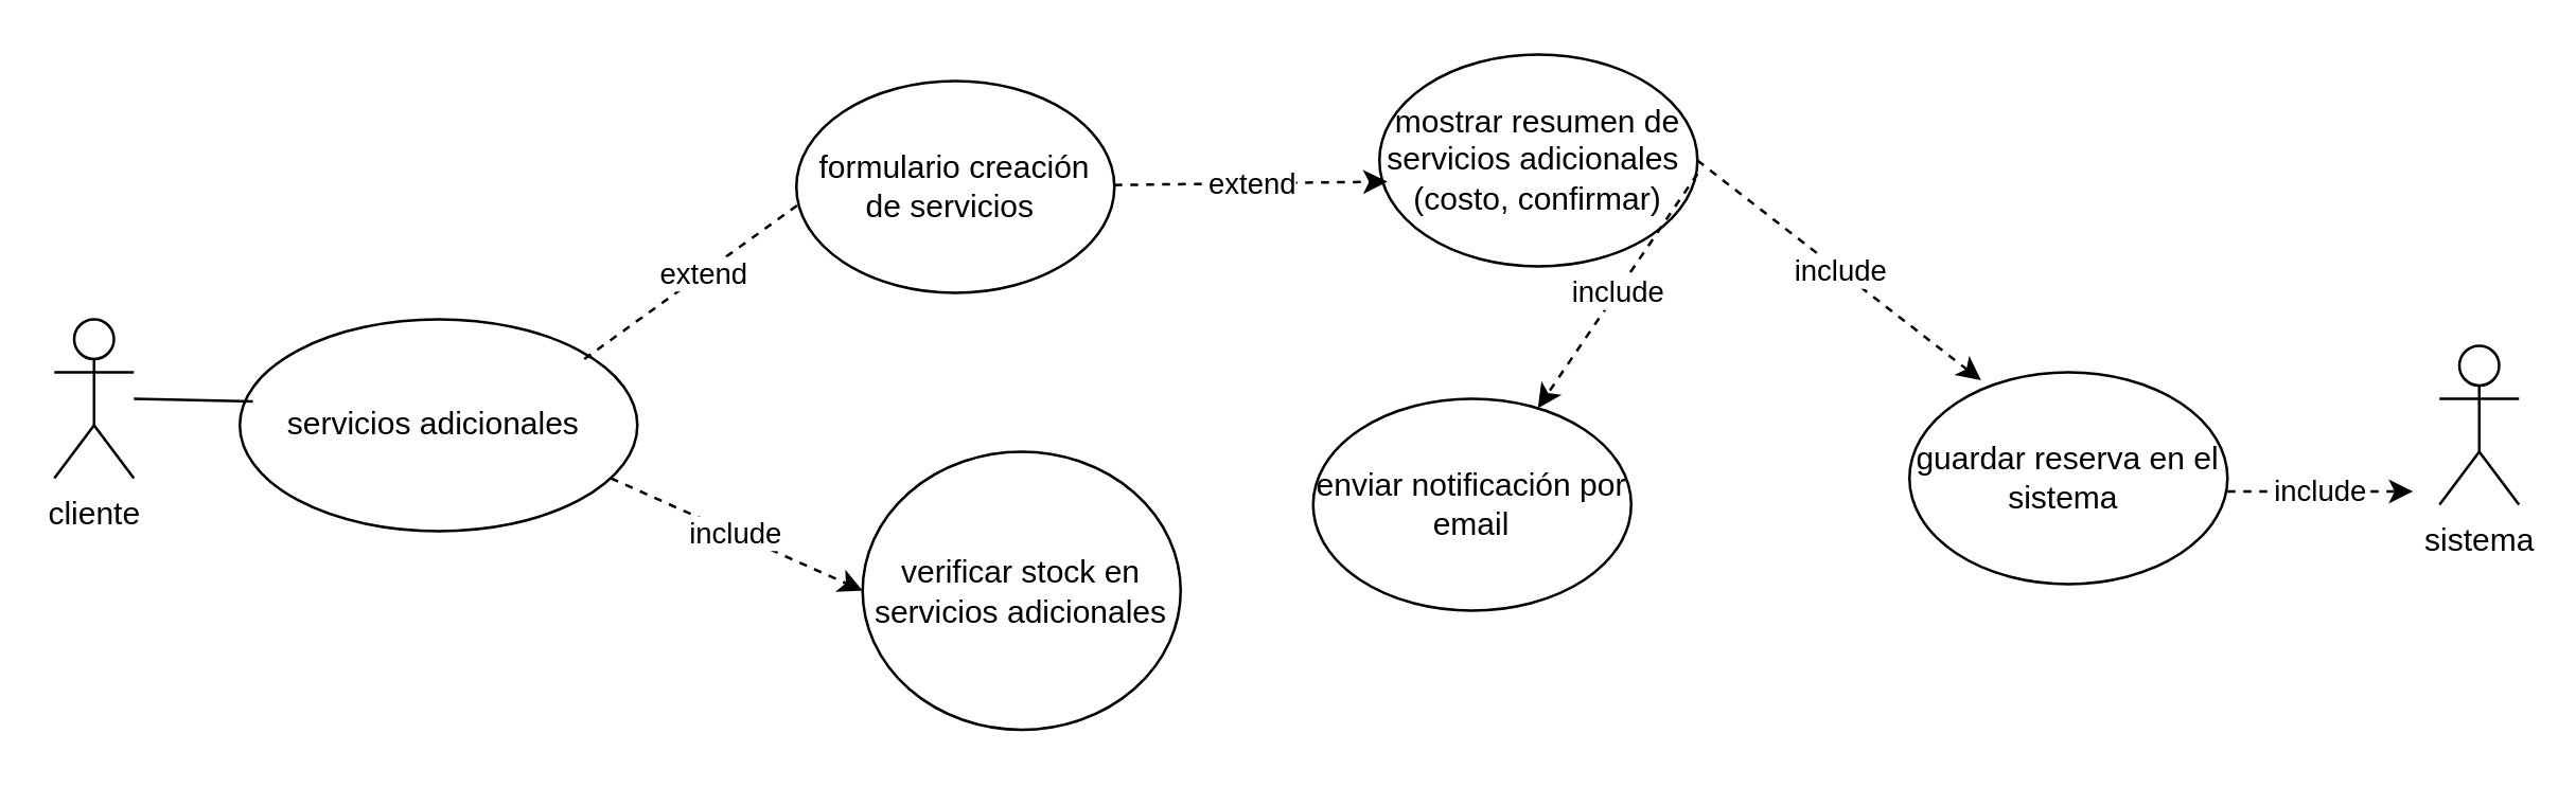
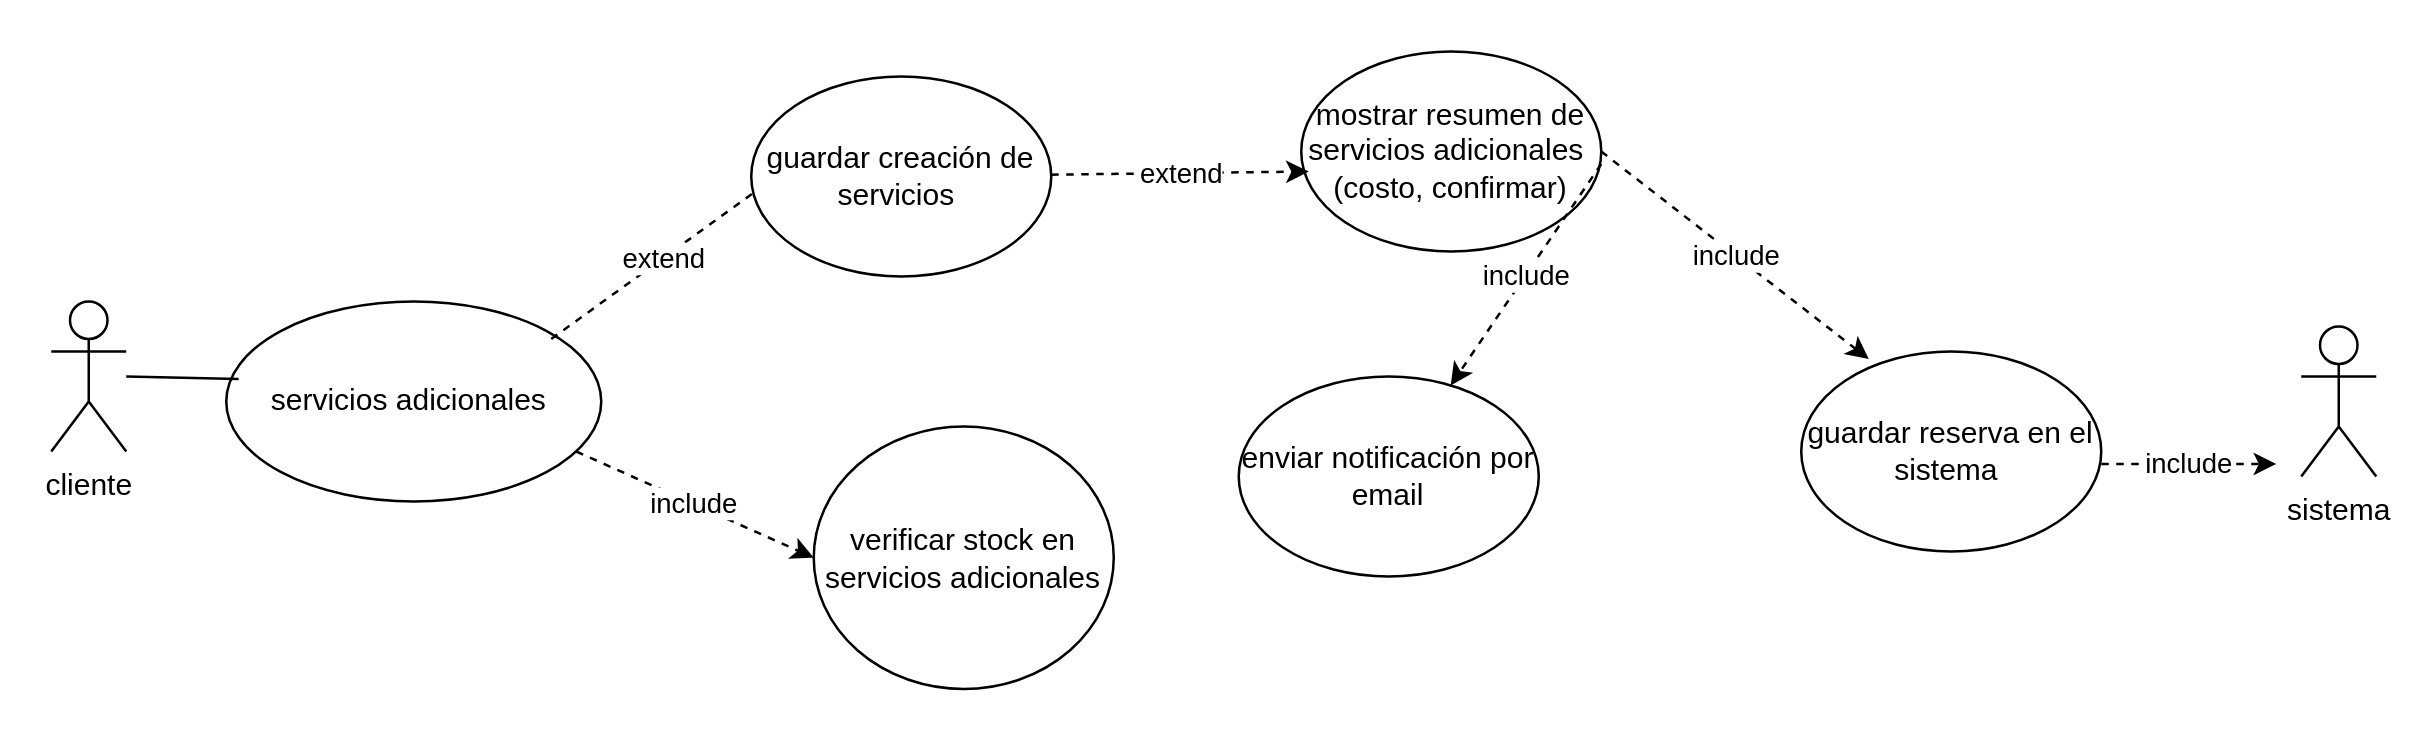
  <mxCell id="0" />
  <mxCell id="1" parent="0" />
  <mxCell id="2" value="cliente" style="shape=umlActor;verticalLabelPosition=bottom;verticalAlign=top;html=1;outlineConnect=0;" vertex="1" parent="1"><mxGeometry x="20" y="120" width="30" height="60" as="geometry" /></mxCell>
  <mxCell id="3" value="mostrar resumen de servicios adicionales&amp;nbsp;&lt;br&gt;(costo, confirmar)" style="ellipse;whiteSpace=wrap;html=1;" vertex="1" parent="1"><mxGeometry x="520" y="20" width="120" height="80" as="geometry" /></mxCell>
  <mxCell id="4" value="enviar notificación por email" style="ellipse;whiteSpace=wrap;html=1;" vertex="1" parent="1"><mxGeometry x="495" y="150" width="120" height="80" as="geometry" /></mxCell>
  <mxCell id="5" value="verificar stock en servicios adicionales" style="ellipse;whiteSpace=wrap;html=1;" vertex="1" parent="1"><mxGeometry x="325" y="170" width="120" height="105" as="geometry" /></mxCell>
  <mxCell id="6" value="guardar reserva en el sistema&amp;nbsp;" style="ellipse;whiteSpace=wrap;html=1;" vertex="1" parent="1"><mxGeometry x="720" y="140" width="120" height="80" as="geometry" /></mxCell>
  <mxCell id="7" value="servicios adicionales&amp;nbsp;" style="ellipse;whiteSpace=wrap;html=1;" vertex="1" parent="1"><mxGeometry x="90" y="120" width="150" height="80" as="geometry" /></mxCell>
  <mxCell id="8" value="extend" style="endArrow=classic;html=1;rounded=0;dashed=1;strokeColor=default;align=center;verticalAlign=middle;fontFamily=Helvetica;fontSize=11;fontColor=default;labelBackgroundColor=default;exitX=1;exitY=0.364;exitDx=0;exitDy=0;exitPerimeter=0;entryX=0.083;entryY=0.5;entryDx=0;entryDy=0;entryPerimeter=0;" edge="1" parent="1" target="11"><mxGeometry width="50" height="50" relative="1" as="geometry"><mxPoint x="220" y="135" as="sourcePoint" /><mxPoint x="280" y="90" as="targetPoint" /></mxGeometry></mxCell>
  <mxCell id="9" value="extend" style="endArrow=classic;html=1;rounded=0;dashed=1;strokeColor=default;align=center;verticalAlign=middle;fontFamily=Helvetica;fontSize=11;fontColor=default;labelBackgroundColor=default;entryX=0.025;entryY=0.6;entryDx=0;entryDy=0;entryPerimeter=0;" edge="1" parent="1" source="11" target="3"><mxGeometry width="50" height="50" relative="1" as="geometry"><mxPoint x="410" y="65" as="sourcePoint" /><mxPoint x="490" y="0" as="targetPoint" /></mxGeometry></mxCell>
  <mxCell id="10" value="" style="endArrow=classic;html=1;rounded=0;dashed=1;strokeColor=default;align=center;verticalAlign=middle;fontFamily=Helvetica;fontSize=11;fontColor=default;labelBackgroundColor=default;entryX=0.025;entryY=0.6;entryDx=0;entryDy=0;entryPerimeter=0;" edge="1" parent="1" target="11"><mxGeometry width="50" height="50" relative="1" as="geometry"><mxPoint x="410" y="65" as="sourcePoint" /><mxPoint x="508" y="68" as="targetPoint" /></mxGeometry></mxCell>
- <mxCell id="11" value="formulario creación de servicios&amp;nbsp;" style="ellipse;whiteSpace=wrap;html=1;" vertex="1" parent="1"><mxGeometry x="300" y="30" width="120" height="80" as="geometry" /></mxCell>
+ <mxCell id="11" value="guardar creación de servicios&amp;nbsp;" style="ellipse;whiteSpace=wrap;html=1;" vertex="1" parent="1"><mxGeometry x="300" y="30" width="120" height="80" as="geometry" /></mxCell>
  <mxCell id="12" value="include" style="endArrow=classic;html=1;rounded=0;dashed=1;strokeColor=default;align=center;verticalAlign=middle;fontFamily=Helvetica;fontSize=11;fontColor=default;labelBackgroundColor=default;exitX=1;exitY=0.364;exitDx=0;exitDy=0;exitPerimeter=0;entryX=0;entryY=0.5;entryDx=0;entryDy=0;" edge="1" parent="1" target="5"><mxGeometry width="50" height="50" relative="1" as="geometry"><mxPoint x="230" y="180" as="sourcePoint" /><mxPoint x="325" y="105" as="targetPoint" /></mxGeometry></mxCell>
  <mxCell id="13" value="include" style="endArrow=classic;html=1;rounded=0;dashed=1;strokeColor=default;align=center;verticalAlign=middle;fontFamily=Helvetica;fontSize=11;fontColor=default;labelBackgroundColor=default;exitX=1;exitY=0.364;exitDx=0;exitDy=0;exitPerimeter=0;" edge="1" parent="1" target="4"><mxGeometry width="50" height="50" relative="1" as="geometry"><mxPoint x="640" y="65" as="sourcePoint" /><mxPoint x="735" y="-10" as="targetPoint" /></mxGeometry></mxCell>
  <mxCell id="14" value="include" style="endArrow=classic;html=1;rounded=0;dashed=1;strokeColor=default;align=center;verticalAlign=middle;fontFamily=Helvetica;fontSize=11;fontColor=default;labelBackgroundColor=default;exitX=1;exitY=0.5;exitDx=0;exitDy=0;entryX=0.225;entryY=0.038;entryDx=0;entryDy=0;entryPerimeter=0;" edge="1" parent="1" source="3" target="6"><mxGeometry width="50" height="50" relative="1" as="geometry"><mxPoint x="630" y="75" as="sourcePoint" /><mxPoint x="725" y="0" as="targetPoint" /></mxGeometry></mxCell>
  <mxCell id="15" value="sistema" style="shape=umlActor;verticalLabelPosition=bottom;verticalAlign=top;html=1;outlineConnect=0;" vertex="1" parent="1"><mxGeometry x="920" y="130" width="30" height="60" as="geometry" /></mxCell>
  <mxCell id="16" value="" style="endArrow=none;html=1;rounded=0;entryX=0.033;entryY=0.388;entryDx=0;entryDy=0;entryPerimeter=0;" edge="1" parent="1" target="7"><mxGeometry width="50" height="50" relative="1" as="geometry"><mxPoint x="50" y="150" as="sourcePoint" /><mxPoint x="100" y="100" as="targetPoint" /></mxGeometry></mxCell>
  <mxCell id="17" value="include" style="endArrow=classic;html=1;rounded=0;dashed=1;strokeColor=default;align=center;verticalAlign=middle;fontFamily=Helvetica;fontSize=11;fontColor=default;labelBackgroundColor=default;exitX=1;exitY=0.364;exitDx=0;exitDy=0;exitPerimeter=0;" edge="1" parent="1"><mxGeometry width="50" height="50" relative="1" as="geometry"><mxPoint x="840" y="185" as="sourcePoint" /><mxPoint x="910" y="185" as="targetPoint" /></mxGeometry></mxCell>
